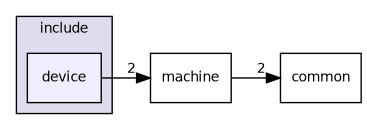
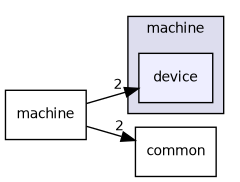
  digraph {
    compound=true
    rankdir=LR
    node [fontname=Helvetica fontsize=10 shape=box]
    edge [headlabel=2 labeldistance=1.5 labelfontname=Helvetica labelfontsize=10]
    n1 [fillcolor="#eeeeff" label=device pencolor=black style=filled]
    n2 [label=machine]
    n3 [label=common]
    subgraph cluster_1 {
      bgcolor="#ddddee"
      fontname=Helvetica
      fontsize=10
-     label=include
+     label=machine
      pencolor=black
      n1
    }
-   n1 -> n2
+   n2 -> n1
    n2 -> n3
  }
